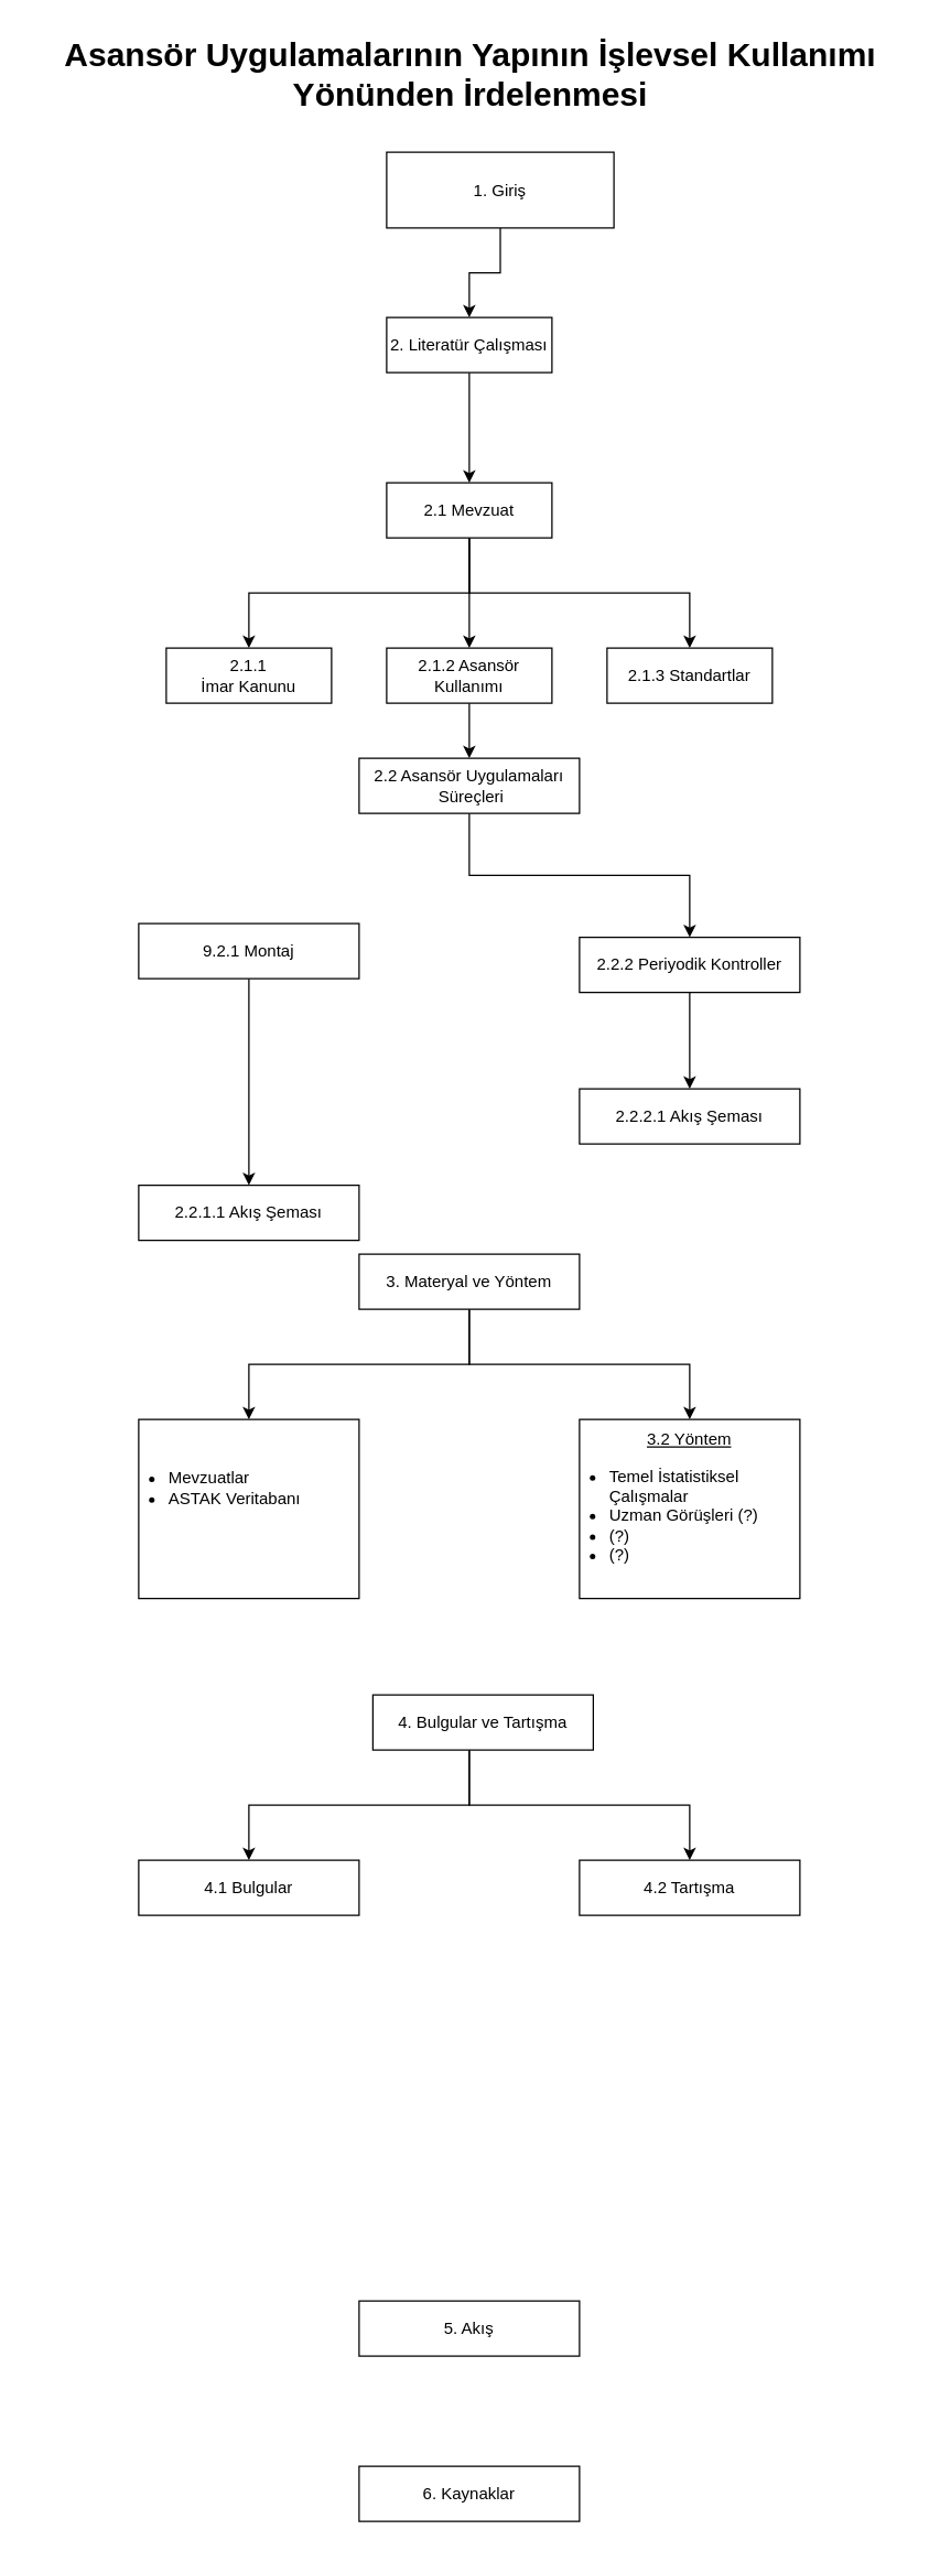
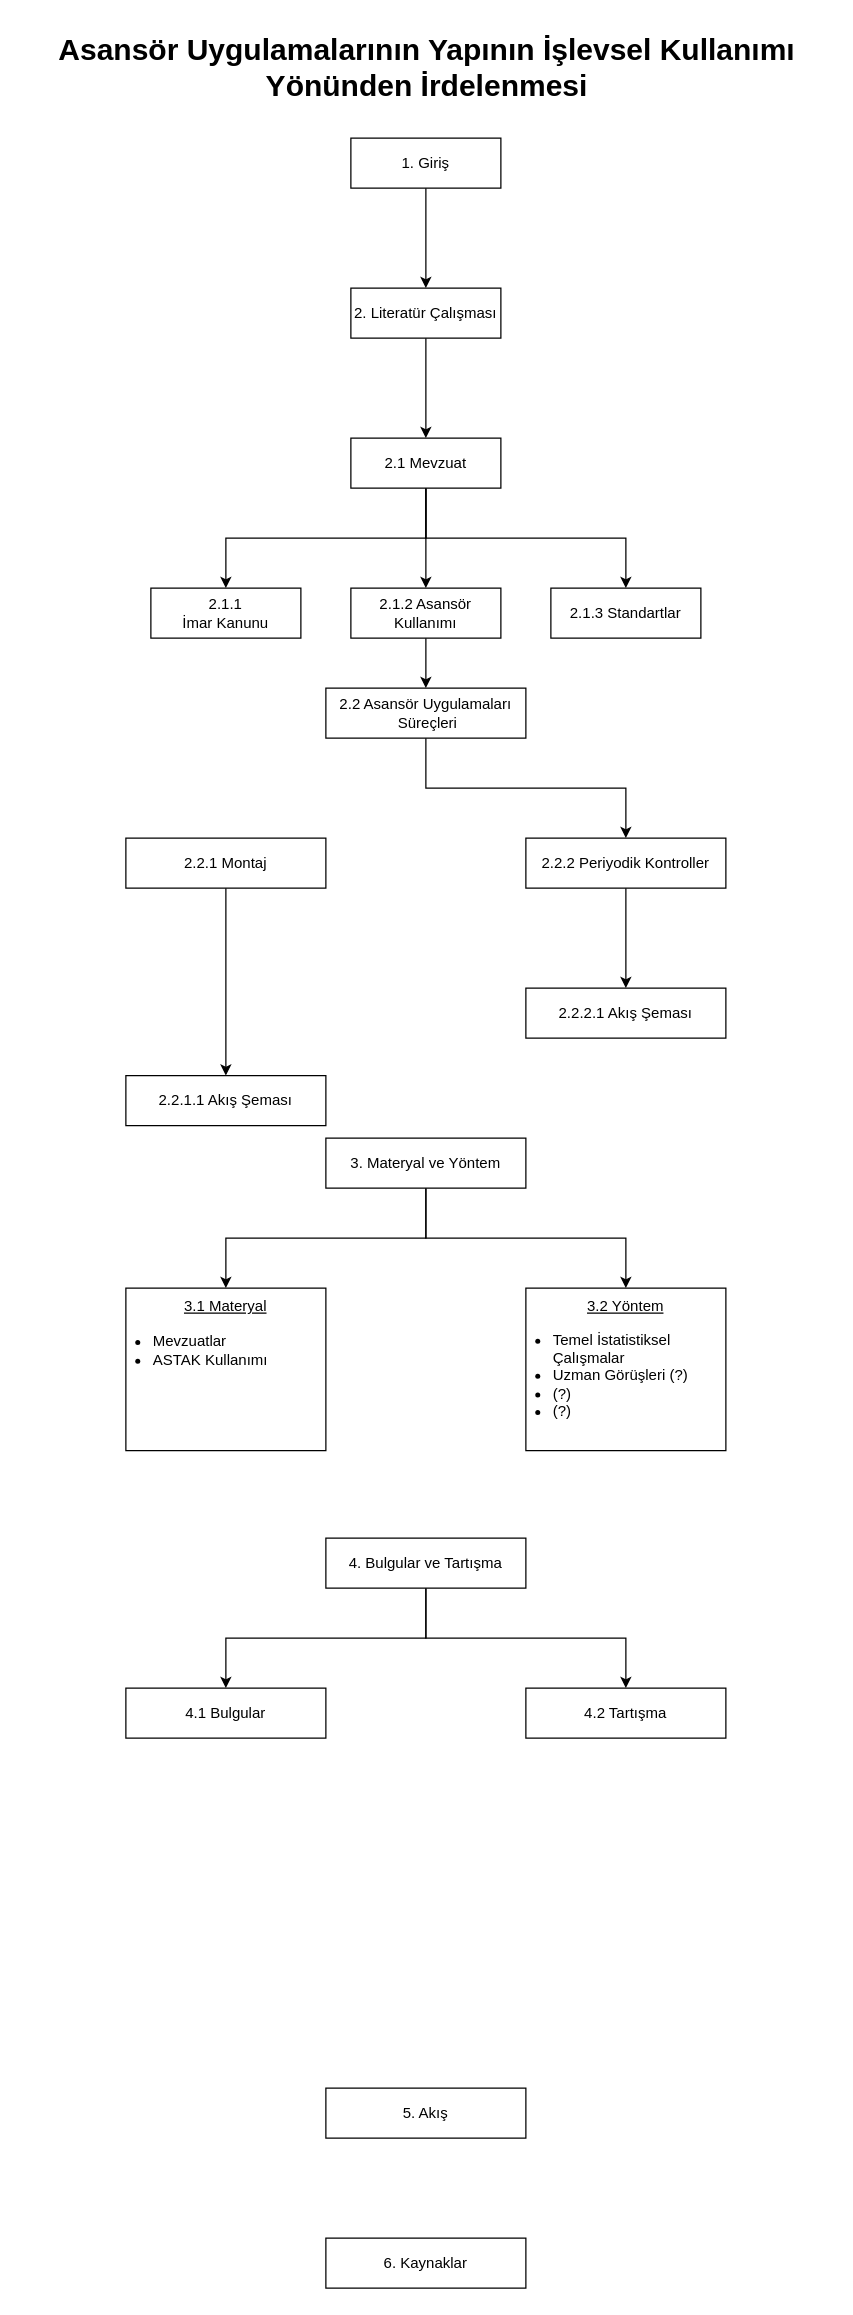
  <mxCell id="0" />
  <mxCell id="1" parent="0" />
  <mxCell id="2" value="" style="edgeStyle=orthogonalEdgeStyle;rounded=0;orthogonalLoop=1;jettySize=auto;html=1;" parent="1" source="3" target="5" edge="1"><mxGeometry relative="1" as="geometry" /></mxCell>
- <mxCell id="3" value="&lt;div&gt;1. Giriş&lt;/div&gt;" style="rounded=0;whiteSpace=wrap;html=1;" parent="1" vertex="1"><mxGeometry x="280" y="110" width="165" height="55" as="geometry" /></mxCell>
+ <mxCell id="3" value="&lt;div&gt;1. Giriş&lt;/div&gt;" style="rounded=0;whiteSpace=wrap;html=1;" parent="1" vertex="1"><mxGeometry x="280" y="110" width="120" height="40" as="geometry" /></mxCell>
  <mxCell id="4" value="" style="edgeStyle=orthogonalEdgeStyle;rounded=0;orthogonalLoop=1;jettySize=auto;html=1;" parent="1" source="5" target="9" edge="1"><mxGeometry relative="1" as="geometry" /></mxCell>
  <mxCell id="5" value="2. Literatür Çalışması" style="rounded=0;whiteSpace=wrap;html=1;" parent="1" vertex="1"><mxGeometry x="280" y="230" width="120" height="40" as="geometry" /></mxCell>
  <mxCell id="6" value="" style="edgeStyle=orthogonalEdgeStyle;rounded=0;orthogonalLoop=1;jettySize=auto;html=1;" parent="1" source="9" edge="1"><mxGeometry relative="1" as="geometry"><mxPoint x="180" y="470" as="targetPoint" /><Array as="points"><mxPoint x="340" y="430" /><mxPoint x="180" y="430" /></Array></mxGeometry></mxCell>
  <mxCell id="7" style="edgeStyle=orthogonalEdgeStyle;rounded=0;orthogonalLoop=1;jettySize=auto;html=1;" parent="1" source="9" edge="1"><mxGeometry relative="1" as="geometry"><mxPoint x="340" y="470" as="targetPoint" /></mxGeometry></mxCell>
  <mxCell id="8" style="edgeStyle=orthogonalEdgeStyle;rounded=0;orthogonalLoop=1;jettySize=auto;html=1;" parent="1" edge="1"><mxGeometry relative="1" as="geometry"><mxPoint x="500" y="470" as="targetPoint" /><mxPoint x="340" y="390" as="sourcePoint" /><Array as="points"><mxPoint x="340" y="430" /><mxPoint x="500" y="430" /><mxPoint x="500" y="470" /></Array></mxGeometry></mxCell>
  <mxCell id="9" value="&lt;div&gt;2.1 Mevzuat&lt;/div&gt;" style="rounded=0;whiteSpace=wrap;html=1;" parent="1" vertex="1"><mxGeometry x="280" y="350" width="120" height="40" as="geometry" /></mxCell>
  <mxCell id="10" style="edgeStyle=orthogonalEdgeStyle;rounded=0;orthogonalLoop=1;jettySize=auto;html=1;entryX=0.5;entryY=0;entryDx=0;entryDy=0;" parent="1" source="11" target="19" edge="1"><mxGeometry relative="1" as="geometry" /></mxCell>
  <mxCell id="11" value="&lt;div&gt;2.2 Asansör Uygulamaları&lt;/div&gt;&amp;nbsp;Süreçleri" style="rounded=0;whiteSpace=wrap;html=1;" parent="1" vertex="1"><mxGeometry x="260" y="550" width="160" height="40" as="geometry" /></mxCell>
  <mxCell id="12" value="" style="edgeStyle=orthogonalEdgeStyle;rounded=0;orthogonalLoop=1;jettySize=auto;html=1;" parent="1" source="13" target="11" edge="1"><mxGeometry relative="1" as="geometry" /></mxCell>
  <mxCell id="13" value="&lt;div&gt;2.1.2 Asansör Kullanımı&lt;br&gt;&lt;/div&gt;" style="rounded=0;whiteSpace=wrap;html=1;" parent="1" vertex="1"><mxGeometry x="280" y="470" width="120" height="40" as="geometry" /></mxCell>
  <mxCell id="14" value="2.1.1&lt;div&gt;İmar Kanunu&lt;br&gt;&lt;/div&gt;" style="rounded=0;whiteSpace=wrap;html=1;" parent="1" vertex="1"><mxGeometry x="120" y="470" width="120" height="40" as="geometry" /></mxCell>
  <mxCell id="15" value="&lt;div&gt;2.1.3 Standartlar&lt;/div&gt;" style="rounded=0;whiteSpace=wrap;html=1;" parent="1" vertex="1"><mxGeometry x="440" y="470" width="120" height="40" as="geometry" /></mxCell>
  <mxCell id="16" value="" style="edgeStyle=orthogonalEdgeStyle;rounded=0;orthogonalLoop=1;jettySize=auto;html=1;" parent="1" source="17" target="20" edge="1"><mxGeometry relative="1" as="geometry" /></mxCell>
- <mxCell id="17" value="9.2.1 Montaj" style="rounded=0;whiteSpace=wrap;html=1;" parent="1" vertex="1"><mxGeometry x="100" y="670" width="160" height="40" as="geometry" /></mxCell>
+ <mxCell id="17" value="2.2.1 Montaj" style="rounded=0;whiteSpace=wrap;html=1;" parent="1" vertex="1"><mxGeometry x="100" y="670" width="160" height="40" as="geometry" /></mxCell>
  <mxCell id="18" value="" style="edgeStyle=orthogonalEdgeStyle;rounded=0;orthogonalLoop=1;jettySize=auto;html=1;" parent="1" source="19" target="21" edge="1"><mxGeometry relative="1" as="geometry" /></mxCell>
- <mxCell id="19" value="2.2.2 Periyodik Kontroller" style="rounded=0;whiteSpace=wrap;html=1;" parent="1" vertex="1"><mxGeometry x="420" y="680" width="160" height="40" as="geometry" /></mxCell>
+ <mxCell id="19" value="2.2.2 Periyodik Kontroller" style="rounded=0;whiteSpace=wrap;html=1;" parent="1" vertex="1"><mxGeometry x="420" y="670" width="160" height="40" as="geometry" /></mxCell>
  <mxCell id="20" value="2.2.1.1 Akış Şeması" style="rounded=0;whiteSpace=wrap;html=1;" parent="1" vertex="1"><mxGeometry x="100" y="860" width="160" height="40" as="geometry" /></mxCell>
  <mxCell id="21" value="2.2.2.1 Akış Şeması" style="rounded=0;whiteSpace=wrap;html=1;" parent="1" vertex="1"><mxGeometry x="420" y="790" width="160" height="40" as="geometry" /></mxCell>
  <mxCell id="22" value="" style="edgeStyle=orthogonalEdgeStyle;rounded=0;orthogonalLoop=1;jettySize=auto;html=1;" parent="1" source="24" target="25" edge="1"><mxGeometry relative="1" as="geometry" /></mxCell>
  <mxCell id="23" style="edgeStyle=orthogonalEdgeStyle;rounded=0;orthogonalLoop=1;jettySize=auto;html=1;entryX=0.5;entryY=0;entryDx=0;entryDy=0;" parent="1" source="24" target="26" edge="1"><mxGeometry relative="1" as="geometry" /></mxCell>
  <mxCell id="24" value="3. Materyal ve Yöntem" style="rounded=0;whiteSpace=wrap;html=1;" parent="1" vertex="1"><mxGeometry x="260" y="910" width="160" height="40" as="geometry" /></mxCell>
  <mxCell id="25" value="" style="rounded=0;whiteSpace=wrap;html=1;align=center;" parent="1" vertex="1"><mxGeometry x="100" y="1030" width="160" height="130" as="geometry" /></mxCell>
  <mxCell id="26" value="" style="rounded=0;whiteSpace=wrap;html=1;" parent="1" vertex="1"><mxGeometry x="420" y="1030" width="160" height="130" as="geometry" /></mxCell>
+ <mxCell id="27" value="3.1 Materyal" style="text;html=1;strokeColor=none;fillColor=none;align=center;verticalAlign=middle;whiteSpace=wrap;rounded=0;fontStyle=4" parent="1" vertex="1"><mxGeometry x="100" y="1030" width="160" height="30" as="geometry" /></mxCell>
  <mxCell id="28" value="3.2 Yöntem" style="text;html=1;strokeColor=none;fillColor=none;align=center;verticalAlign=middle;whiteSpace=wrap;rounded=0;fontStyle=4" parent="1" vertex="1"><mxGeometry x="420" y="1030" width="160" height="30" as="geometry" /></mxCell>
- <mxCell id="29" value="&lt;ul&gt;&lt;li&gt;Mevzuatlar&lt;/li&gt;&lt;li&gt;ASTAK Veritabanı&lt;br&gt;&lt;/li&gt;&lt;/ul&gt;" style="text;html=1;strokeColor=none;fillColor=none;align=left;verticalAlign=middle;whiteSpace=wrap;rounded=0;" parent="1" vertex="1"><mxGeometry x="80" y="1070" width="180" height="20" as="geometry" /></mxCell>
+ <mxCell id="29" value="&lt;ul&gt;&lt;li&gt;Mevzuatlar&lt;/li&gt;&lt;li&gt;ASTAK Kullanımı&lt;br&gt;&lt;/li&gt;&lt;/ul&gt;" style="text;html=1;strokeColor=none;fillColor=none;align=left;verticalAlign=middle;whiteSpace=wrap;rounded=0;" parent="1" vertex="1"><mxGeometry x="80" y="1070" width="180" height="20" as="geometry" /></mxCell>
  <mxCell id="30" value="&lt;ul&gt;&lt;li&gt;Temel İstatistiksel Çalışmalar&lt;br&gt;&lt;/li&gt;&lt;li&gt;Uzman Görüşleri (?)&lt;/li&gt;&lt;li&gt;(?)&lt;/li&gt;&lt;li&gt;(?)&lt;br&gt;&lt;/li&gt;&lt;/ul&gt;" style="text;html=1;strokeColor=none;fillColor=none;align=left;verticalAlign=middle;whiteSpace=wrap;rounded=0;" parent="1" vertex="1"><mxGeometry x="400" y="1090" width="180" height="20" as="geometry" /></mxCell>
  <mxCell id="31" value="" style="edgeStyle=orthogonalEdgeStyle;rounded=0;orthogonalLoop=1;jettySize=auto;html=1;" parent="1" source="33" edge="1"><mxGeometry relative="1" as="geometry"><mxPoint x="180" y="1350" as="targetPoint" /><Array as="points"><mxPoint x="340" y="1310" /><mxPoint x="180" y="1310" /></Array></mxGeometry></mxCell>
  <mxCell id="32" style="edgeStyle=orthogonalEdgeStyle;rounded=0;orthogonalLoop=1;jettySize=auto;html=1;entryX=0.5;entryY=0;entryDx=0;entryDy=0;" parent="1" source="33" edge="1"><mxGeometry relative="1" as="geometry"><mxPoint x="500" y="1350" as="targetPoint" /><Array as="points"><mxPoint x="340" y="1310" /><mxPoint x="500" y="1310" /></Array></mxGeometry></mxCell>
- <mxCell id="33" value="4. Bulgular ve Tartışma" style="rounded=0;whiteSpace=wrap;html=1;" parent="1" vertex="1"><mxGeometry x="270" y="1230" width="160" height="40" as="geometry" /></mxCell>
+ <mxCell id="33" value="4. Bulgular ve Tartışma" style="rounded=0;whiteSpace=wrap;html=1;" parent="1" vertex="1"><mxGeometry x="260" y="1230" width="160" height="40" as="geometry" /></mxCell>
  <mxCell id="34" value="4.1 Bulgular" style="rounded=0;whiteSpace=wrap;html=1;" parent="1" vertex="1"><mxGeometry x="100" y="1350" width="160" height="40" as="geometry" /></mxCell>
  <mxCell id="35" value="4.2 Tartışma" style="rounded=0;whiteSpace=wrap;html=1;" parent="1" vertex="1"><mxGeometry x="420" y="1350" width="160" height="40" as="geometry" /></mxCell>
  <mxCell id="36" value="5. Akış" style="rounded=0;whiteSpace=wrap;html=1;" parent="1" vertex="1"><mxGeometry x="260" y="1670" width="160" height="40" as="geometry" /></mxCell>
  <mxCell id="37" value="6. Kaynaklar" style="rounded=0;whiteSpace=wrap;html=1;" parent="1" vertex="1"><mxGeometry x="260" y="1790" width="160" height="40" as="geometry" /></mxCell>
  <mxCell id="38" value="&lt;h1 align=&quot;center&quot;&gt;Asansör Uygulamalarının Yapının İşlevsel Kullanımı Yönünden İrdelenmesi&lt;br&gt;&lt;/h1&gt;" style="text;html=1;strokeColor=none;fillColor=none;spacing=5;spacingTop=-20;whiteSpace=wrap;overflow=hidden;rounded=0;" parent="1" vertex="1"><mxGeometry x="20" y="20" width="640" height="70" as="geometry" /></mxCell>
